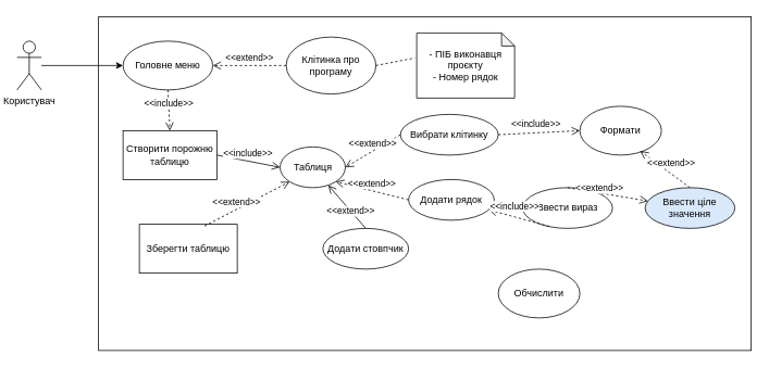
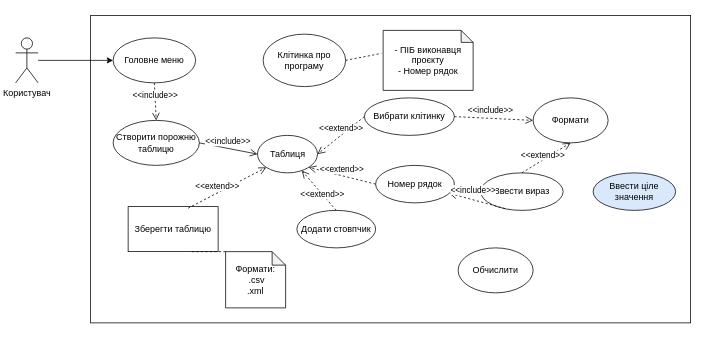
  <mxCell id="0" />
  <mxCell id="1" parent="0" />
  <mxCell id="2" value="" style="rounded=0;whiteSpace=wrap;html=1;fillColor=none;" vertex="1" parent="1"><mxGeometry x="120" y="20" width="800" height="410" as="geometry" /></mxCell>
  <mxCell id="3" style="edgeStyle=orthogonalEdgeStyle;rounded=0;orthogonalLoop=1;jettySize=auto;html=1;entryX=0;entryY=0.5;entryDx=0;entryDy=0;" edge="1" parent="1" source="4" target="5"><mxGeometry relative="1" as="geometry" /></mxCell>
  <mxCell id="4" value="Користувач" style="shape=umlActor;verticalLabelPosition=bottom;verticalAlign=top;html=1;outlineConnect=0;" vertex="1" parent="1"><mxGeometry x="20" y="50" width="30" height="60" as="geometry" /></mxCell>
  <mxCell id="5" value="Головне меню" style="ellipse;whiteSpace=wrap;html=1;" vertex="1" parent="1"><mxGeometry x="150" y="50" width="110" height="60" as="geometry" /></mxCell>
  <mxCell id="6" value="Клітинка про програму" style="ellipse;whiteSpace=wrap;html=1;" vertex="1" parent="1"><mxGeometry x="350" y="45" width="110" height="70" as="geometry" /></mxCell>
- <mxCell id="7" value="&amp;lt;&amp;lt;extend&amp;gt;&amp;gt;" style="html=1;verticalAlign=bottom;endArrow=open;dashed=1;endSize=8;curved=0;rounded=0;exitX=0;exitY=0.5;exitDx=0;exitDy=0;entryX=1;entryY=0.5;entryDx=0;entryDy=0;" edge="1" parent="1" source="6" target="5"><mxGeometry relative="1" as="geometry"><mxPoint x="390" y="200" as="sourcePoint" /><mxPoint x="310" y="200" as="targetPoint" /></mxGeometry></mxCell>
- <mxCell id="8" value="Створити порожню таблицю" style="whiteSpace=wrap;html=1;rounded=0;" vertex="1" parent="1"><mxGeometry x="150" y="160" width="115" height="60" as="geometry" /></mxCell>
+ <mxCell id="8" value="Створити порожню таблицю" style="ellipse;whiteSpace=wrap;html=1;" vertex="1" parent="1"><mxGeometry x="150" y="160" width="115" height="60" as="geometry" /></mxCell>
  <mxCell id="9" value="&amp;lt;&amp;lt;include&amp;gt;&amp;gt;" style="html=1;verticalAlign=bottom;endArrow=open;dashed=1;endSize=8;curved=0;rounded=0;exitX=0.5;exitY=1;exitDx=0;exitDy=0;entryX=0.5;entryY=0;entryDx=0;entryDy=0;" edge="1" parent="1" source="5" target="8"><mxGeometry relative="1" as="geometry"><mxPoint x="390" y="200" as="sourcePoint" /><mxPoint x="310" y="200" as="targetPoint" /></mxGeometry></mxCell>
- <mxCell id="10" value="Вибрати клітинку" style="ellipse;whiteSpace=wrap;html=1;" vertex="1" parent="1"><mxGeometry x="490" y="140" width="120" height="50" as="geometry" /></mxCell>
+ <mxCell id="10" value="Вибрати клітинку" style="ellipse;whiteSpace=wrap;html=1;" vertex="1" parent="1"><mxGeometry x="485" y="130" width="120" height="50" as="geometry" /></mxCell>
  <mxCell id="11" value="&amp;lt;&amp;lt;extend&amp;gt;&amp;gt;" style="html=1;verticalAlign=bottom;endArrow=open;dashed=1;endSize=8;curved=0;rounded=0;exitX=0;exitY=0.5;exitDx=0;exitDy=0;entryX=1;entryY=0.5;entryDx=0;entryDy=0;" edge="1" parent="1" source="10" target="16"><mxGeometry relative="1" as="geometry"><mxPoint x="400" y="200" as="sourcePoint" /><mxPoint x="410" y="180" as="targetPoint" /></mxGeometry></mxCell>
- <mxCell id="12" value="Додати рядок" style="ellipse;whiteSpace=wrap;html=1;" vertex="1" parent="1"><mxGeometry x="500" y="220" width="105" height="50" as="geometry" /></mxCell>
+ <mxCell id="12" value="Номер рядок" style="ellipse;whiteSpace=wrap;html=1;" vertex="1" parent="1"><mxGeometry x="500" y="220" width="105" height="50" as="geometry" /></mxCell>
  <mxCell id="13" value="&amp;lt;&amp;lt;extend&amp;gt;&amp;gt;" style="html=1;verticalAlign=bottom;endArrow=open;dashed=1;endSize=8;curved=0;rounded=0;exitX=0;exitY=0.5;exitDx=0;exitDy=0;entryX=1;entryY=1;entryDx=0;entryDy=0;" edge="1" parent="1" source="12" target="16"><mxGeometry relative="1" as="geometry"><mxPoint x="350" y="185" as="sourcePoint" /><mxPoint x="272" y="210" as="targetPoint" /></mxGeometry></mxCell>
  <mxCell id="14" value="Додати стовпчик" style="ellipse;whiteSpace=wrap;html=1;" vertex="1" parent="1"><mxGeometry x="395" y="280" width="105" height="50" as="geometry" /></mxCell>
- <mxCell id="15" value="&amp;lt;&amp;lt;extend&amp;gt;&amp;gt;" style="html=1;verticalAlign=bottom;endArrow=open;dashed=0;endSize=8;curved=0;rounded=0;exitX=0.5;exitY=0;exitDx=0;exitDy=0;" edge="1" parent="1" source="14" target="16"><mxGeometry x="-0.368" y="7" relative="1" as="geometry"><mxPoint x="360" y="265" as="sourcePoint" /><mxPoint x="256" y="231" as="targetPoint" /><mxPoint x="1" as="offset" /></mxGeometry></mxCell>
+ <mxCell id="15" value="&amp;lt;&amp;lt;extend&amp;gt;&amp;gt;" style="html=1;verticalAlign=bottom;endArrow=open;dashed=1;endSize=8;curved=0;rounded=0;exitX=0.5;exitY=0;exitDx=0;exitDy=0;" edge="1" parent="1" source="14" target="16"><mxGeometry x="-0.368" y="7" relative="1" as="geometry"><mxPoint x="360" y="265" as="sourcePoint" /><mxPoint x="256" y="231" as="targetPoint" /><mxPoint x="1" as="offset" /></mxGeometry></mxCell>
  <mxCell id="16" value="Таблиця" style="ellipse;whiteSpace=wrap;html=1;" vertex="1" parent="1"><mxGeometry x="342.5" y="180" width="80" height="50" as="geometry" /></mxCell>
  <mxCell id="17" value="&amp;lt;&amp;lt;include&amp;gt;&amp;gt;" style="html=1;verticalAlign=bottom;endArrow=open;dashed=0;endSize=8;curved=0;rounded=0;exitX=1;exitY=0.5;exitDx=0;exitDy=0;entryX=0;entryY=0.5;entryDx=0;entryDy=0;" edge="1" parent="1" source="8" target="16"><mxGeometry relative="1" as="geometry"><mxPoint x="300" y="290" as="sourcePoint" /><mxPoint x="220" y="290" as="targetPoint" /></mxGeometry></mxCell>
  <mxCell id="18" value="Формати" style="ellipse;whiteSpace=wrap;html=1;" vertex="1" parent="1"><mxGeometry x="710" y="130" width="100" height="60" as="geometry" /></mxCell>
  <mxCell id="19" value="&amp;lt;&amp;lt;include&amp;gt;&amp;gt;" style="html=1;verticalAlign=bottom;endArrow=open;dashed=1;endSize=8;curved=0;rounded=0;exitX=1;exitY=0.5;exitDx=0;exitDy=0;entryX=0;entryY=0.5;entryDx=0;entryDy=0;" edge="1" parent="1" source="10" target="18"><mxGeometry x="-0.079" y="2" relative="1" as="geometry"><mxPoint x="580" y="120" as="sourcePoint" /><mxPoint x="660" y="125" as="targetPoint" /><mxPoint as="offset" /></mxGeometry></mxCell>
  <mxCell id="20" value="Ввести вираз" style="ellipse;whiteSpace=wrap;html=1;" vertex="1" parent="1"><mxGeometry x="640" y="230" width="110" height="50" as="geometry" /></mxCell>
- <mxCell id="21" value="&amp;lt;&amp;lt;extend&amp;gt;&amp;gt;" style="html=1;verticalAlign=bottom;endArrow=open;dashed=1;endSize=8;curved=0;rounded=0;exitX=0.5;exitY=0;exitDx=0;exitDy=0;" edge="1" parent="1" source="20" target="22"><mxGeometry x="-0.188" y="-3" relative="1" as="geometry"><mxPoint x="600" y="190" as="sourcePoint" /><mxPoint x="520" y="190" as="targetPoint" /><mxPoint as="offset" /></mxGeometry></mxCell>
+ <mxCell id="21" value="&amp;lt;&amp;lt;extend&amp;gt;&amp;gt;" style="html=1;verticalAlign=bottom;endArrow=open;dashed=1;endSize=8;curved=0;rounded=0;exitX=0.5;exitY=0;exitDx=0;exitDy=0;entryX=0.5;entryY=1;entryDx=0;entryDy=0;" edge="1" parent="1" source="20" target="18"><mxGeometry x="-0.188" y="-3" relative="1" as="geometry"><mxPoint x="600" y="190" as="sourcePoint" /><mxPoint x="520" y="190" as="targetPoint" /><mxPoint as="offset" /></mxGeometry></mxCell>
  <mxCell id="22" value="Ввести ціле значення" style="ellipse;whiteSpace=wrap;html=1;fillColor=#dae8fc;" vertex="1" parent="1"><mxGeometry x="790" y="230" width="110" height="50" as="geometry" /></mxCell>
- <mxCell id="23" value="&amp;lt;&amp;lt;extend&amp;gt;&amp;gt;" style="html=1;verticalAlign=bottom;endArrow=open;dashed=1;endSize=8;curved=0;rounded=0;exitX=0.5;exitY=0;exitDx=0;exitDy=0;entryX=0.739;entryY=0.915;entryDx=0;entryDy=0;entryPerimeter=0;" edge="1" parent="1" source="22" target="18"><mxGeometry x="-0.188" y="-3" relative="1" as="geometry"><mxPoint x="705" y="210" as="sourcePoint" /><mxPoint x="740" y="160" as="targetPoint" /><mxPoint as="offset" /></mxGeometry></mxCell>
  <mxCell id="24" value="- ПІБ виконавця проєкту&lt;br&gt;- Номер рядок" style="shape=note;whiteSpace=wrap;html=1;backgroundOutline=1;darkOpacity=0.05;size=16;" vertex="1" parent="1"><mxGeometry x="510" y="40" width="120" height="80" as="geometry" /></mxCell>
  <mxCell id="25" value="" style="endArrow=none;dashed=1;html=1;rounded=0;exitX=1;exitY=0.5;exitDx=0;exitDy=0;entryX=-0.019;entryY=0.384;entryDx=0;entryDy=0;entryPerimeter=0;" edge="1" parent="1" source="6" target="24"><mxGeometry width="50" height="50" relative="1" as="geometry"><mxPoint x="470" y="190" as="sourcePoint" /><mxPoint x="520" y="140" as="targetPoint" /></mxGeometry></mxCell>
  <mxCell id="26" value="Обчислити" style="ellipse;whiteSpace=wrap;html=1;" vertex="1" parent="1"><mxGeometry x="610" y="330" width="100" height="60" as="geometry" /></mxCell>
  <mxCell id="27" value="&amp;lt;&amp;lt;include&amp;gt;&amp;gt;" style="html=1;verticalAlign=bottom;endArrow=open;dashed=1;endSize=8;curved=0;rounded=0;exitX=0.296;exitY=0.952;exitDx=0;exitDy=0;exitPerimeter=0;" edge="1" parent="1" source="20" target="12"><mxGeometry x="0.173" y="-4" relative="1" as="geometry"><mxPoint x="460" y="240" as="sourcePoint" /><mxPoint x="380" y="240" as="targetPoint" /><mxPoint as="offset" /></mxGeometry></mxCell>
  <mxCell id="28" value="Зберегти таблицю" style="whiteSpace=wrap;html=1;rounded=0;" vertex="1" parent="1"><mxGeometry x="170" y="275" width="120" height="60" as="geometry" /></mxCell>
  <mxCell id="29" value="&amp;lt;&amp;lt;extend&amp;gt;&amp;gt;" style="html=1;verticalAlign=bottom;endArrow=open;dashed=1;endSize=8;curved=0;rounded=0;exitX=0.666;exitY=0.036;exitDx=0;exitDy=0;exitPerimeter=0;entryX=0;entryY=1;entryDx=0;entryDy=0;" edge="1" parent="1" source="28" target="16"><mxGeometry x="-0.25" relative="1" as="geometry"><mxPoint x="320" y="254.67" as="sourcePoint" /><mxPoint x="240" y="250" as="targetPoint" /><mxPoint as="offset" /></mxGeometry></mxCell>
+ <mxCell id="30" value="Формати:&lt;br&gt;&amp;nbsp;.csv&lt;div&gt;.xml&lt;/div&gt;" style="shape=note;whiteSpace=wrap;html=1;backgroundOutline=1;darkOpacity=0.05;size=18;" vertex="1" parent="1"><mxGeometry x="300" y="335" width="80" height="75" as="geometry" /></mxCell>
+ <mxCell id="31" value="" style="endArrow=none;dashed=1;html=1;rounded=0;entryX=0.681;entryY=1.002;entryDx=0;entryDy=0;entryPerimeter=0;exitX=0;exitY=0;exitDx=0;exitDy=0;exitPerimeter=0;" edge="1" parent="1" source="30" target="28"><mxGeometry width="50" height="50" relative="1" as="geometry"><mxPoint x="190" y="410" as="sourcePoint" /><mxPoint x="240" y="360" as="targetPoint" /></mxGeometry></mxCell>
